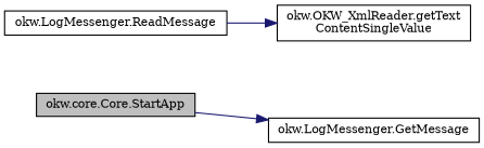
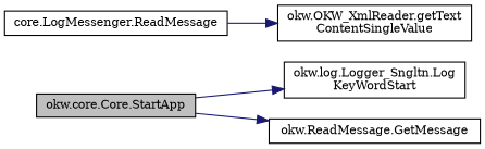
  digraph {
    fontname="DejaVu Serif"
    rankdir=LR
    node [color=black fillcolor=white fontname="DejaVu Serif" fontsize=10 shape=record style=filled]
    edge [color=midnightblue fontname="DejaVu Serif" fontsize=10 labelfontname=Helvetica labelfontsize=10 style=solid]
    n1 [fillcolor=grey75 fontcolor=black height=0.2 label="okw.core.Core.StartApp" width=0.4]
-   n3 [height=0.2 label="okw.LogMessenger.GetMessage" width=0.4]
-   n4 [height=0.2 label="okw.LogMessenger.ReadMessage" width=0.4]
+   n2 [height=0.2 label="okw.log.Logger_Sngltn.Log\lKeyWordStart" width=0.4]
+   n3 [height=0.2 label="okw.ReadMessage.GetMessage" width=0.4]
+   n4 [height=0.2 label="core.LogMessenger.ReadMessage" width=0.4]
    n5 [height=0.2 label="okw.OKW_XmlReader.getText\lContentSingleValue" width=0.4]
+   n1 -> n2
    n1 -> n3
    n4 -> n5
  }
